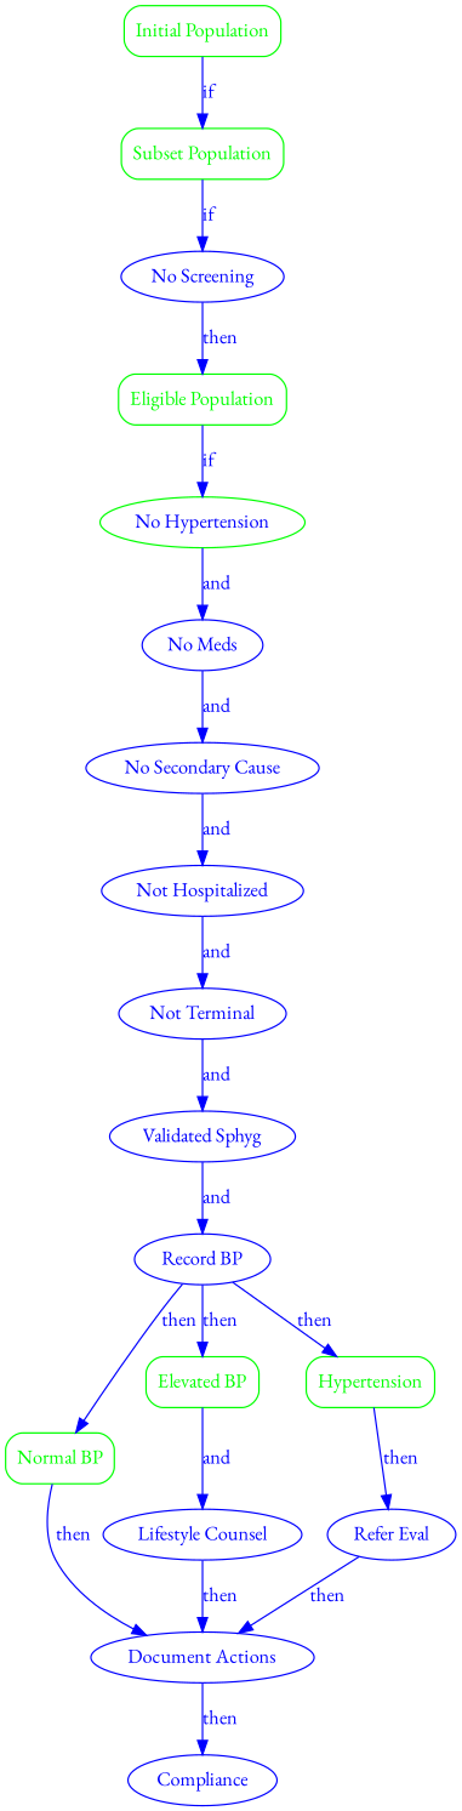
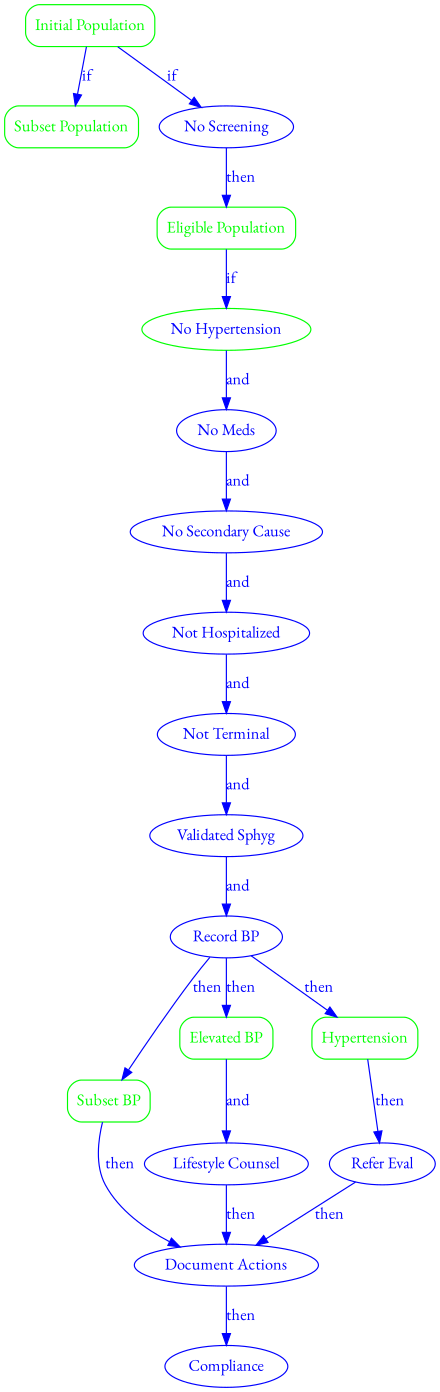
  digraph {
    fontname="EB Garamond"
    rankdir=TB
    node [color=blue fontcolor=blue fontname="EB Garamond" shape=ellipse]
    edge [color=blue fontcolor=blue fontname="EB Garamond"]
    n1 [color=green fontcolor=green label="Initial Population" shape=box style=rounded]
    n2 [color=green fontcolor=green label="Subset Population" shape=box style=rounded]
    n3 [label="No Screening"]
    n4 [color=green fontcolor=green label="Eligible Population" shape=box style=rounded]
    n5 [color=green label="No Hypertension"]
    n6 [label="No Meds"]
-   n7 [color=green fontcolor=green label="Normal BP" shape=box style=rounded]
+   n7 [color=green fontcolor=green label="Subset BP" shape=box style=rounded]
    n8 [label="Document Actions"]
    n9 [label=Compliance]
    n10 [color=green fontcolor=green label="Elevated BP" shape=box style=rounded]
    n11 [label="Lifestyle Counsel"]
    n12 [color=green fontcolor=green label=Hypertension shape=box style=rounded]
    n13 [label="Refer Eval"]
    n14 [label="No Secondary Cause"]
    n15 [label="Not Hospitalized"]
    n16 [label="Not Terminal"]
    n17 [label="Validated Sphyg"]
    n18 [label="Record BP"]
    n1 -> n2 [label=if]
-   n2 -> n3 [label=if]
+   n1 -> n3 [label=if]
    n3 -> n4 [label=then]
    n4 -> n5 [label=if]
    n5 -> n6 [label=and]
    n6 -> n14 [label=and]
    n7 -> n8 [label=then]
    n8 -> n9 [label=then]
    n10 -> n11 [label=and]
    n11 -> n8 [label=then]
    n12 -> n13 [label=then]
    n13 -> n8 [label=then]
    n14 -> n15 [label=and]
    n15 -> n16 [label=and]
    n16 -> n17 [label=and]
    n17 -> n18 [label=and]
    n18 -> n7 [label=then]
    n18 -> n10 [label=then]
    n18 -> n12 [label=then]
  }
